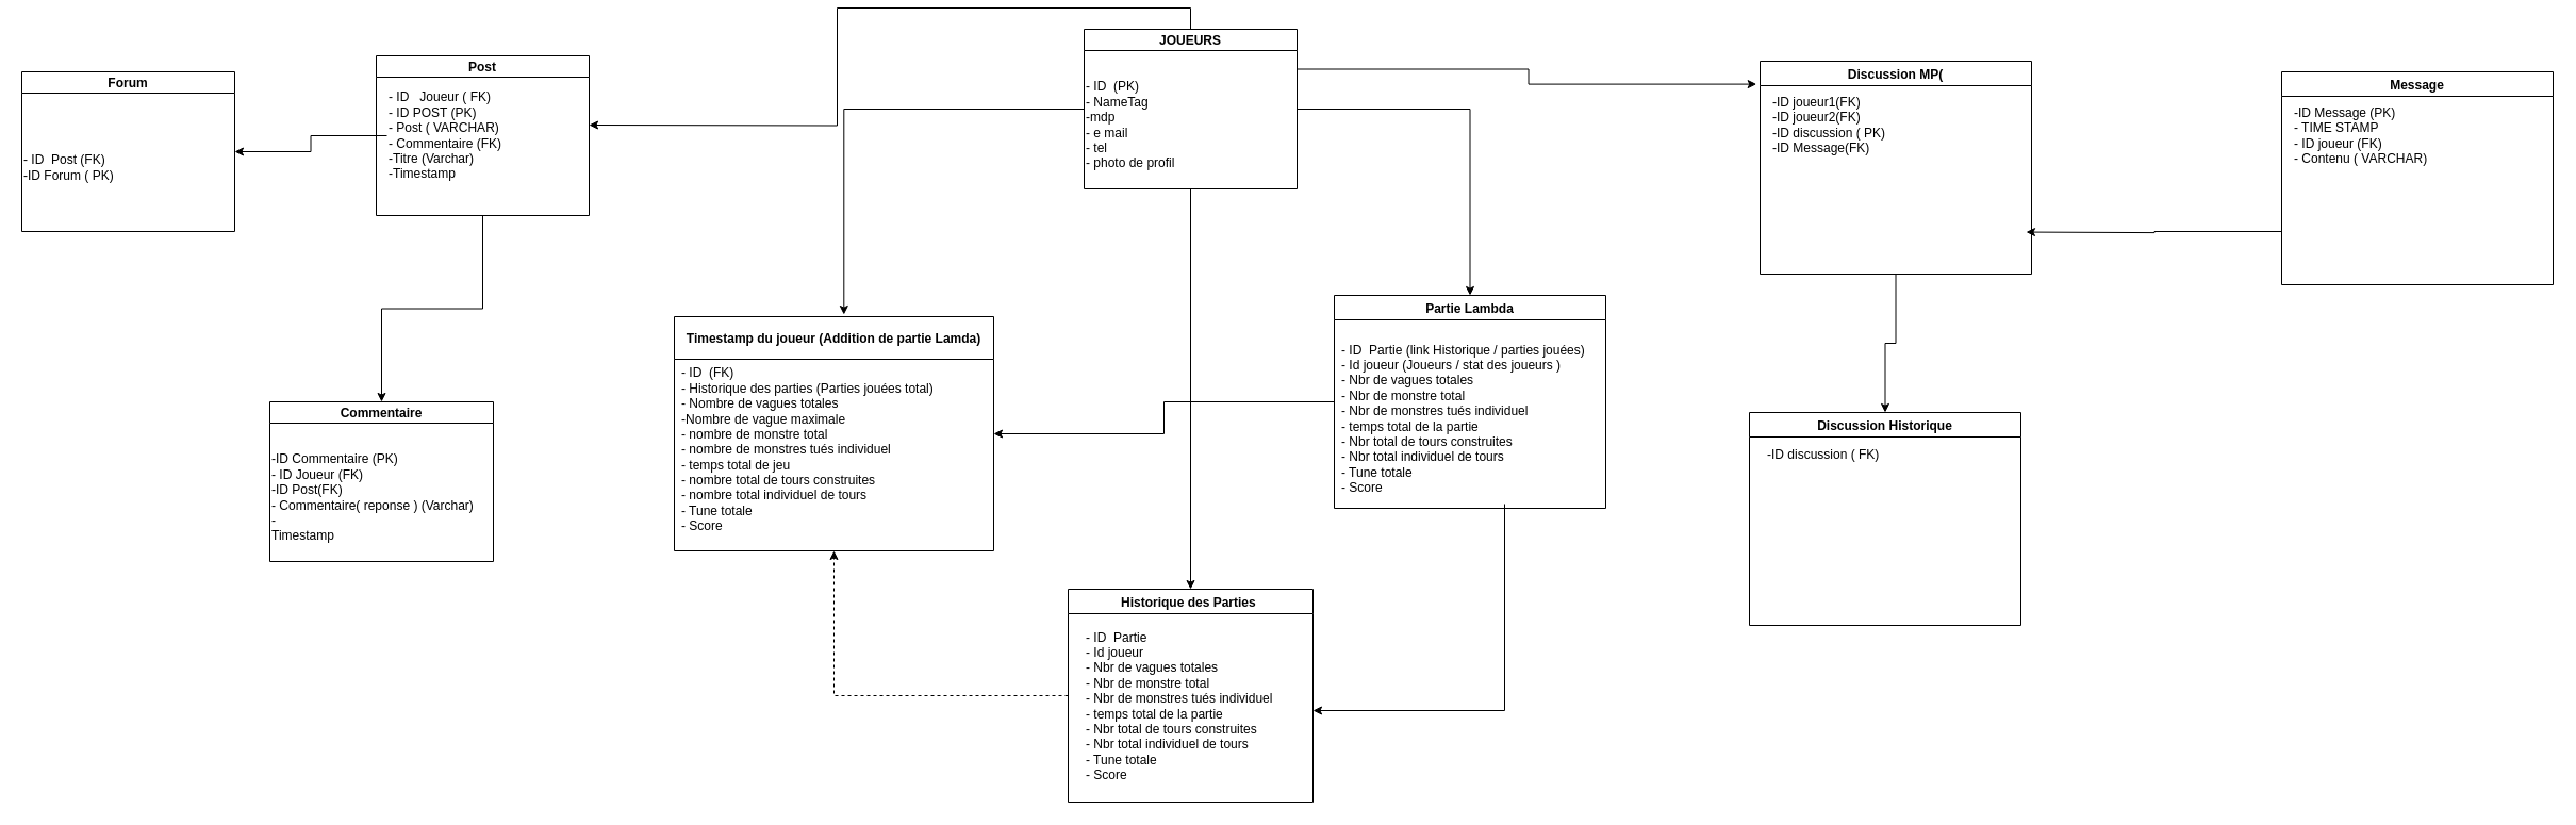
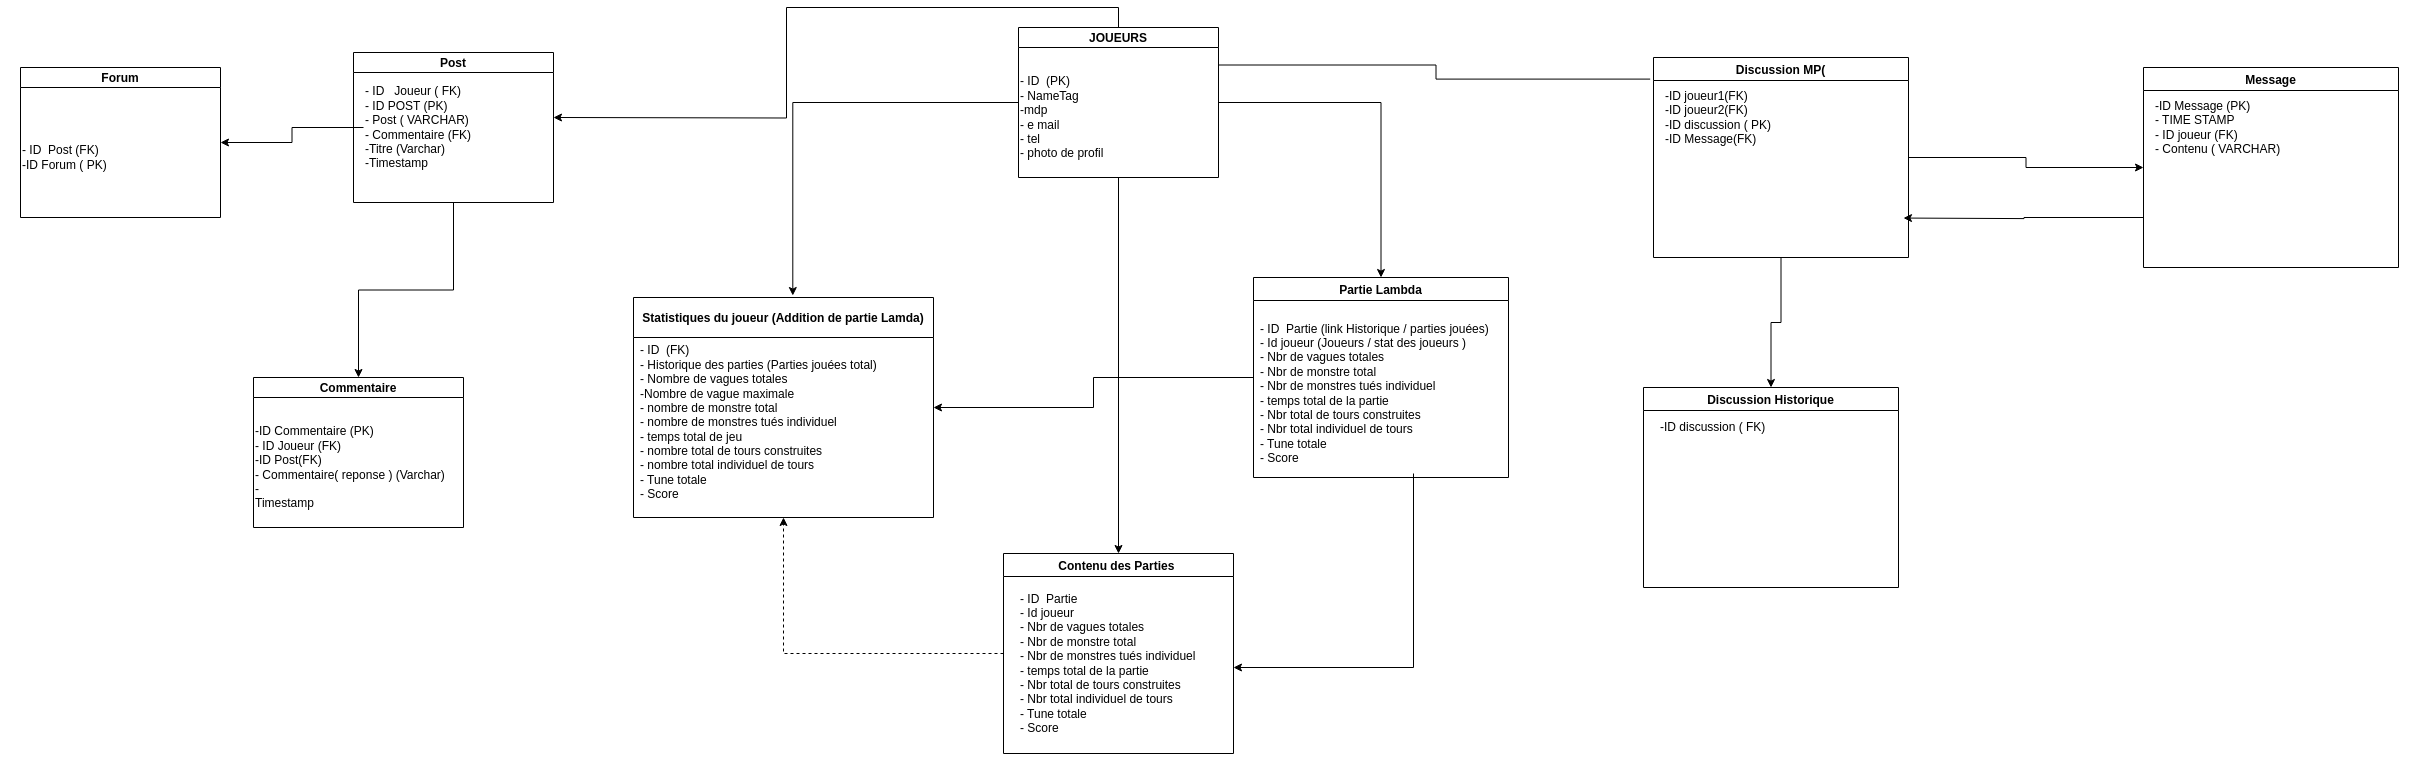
  <mxCell id="0" />
  <mxCell id="1" parent="0" />
  <mxCell id="2" style="edgeStyle=orthogonalEdgeStyle;rounded=0;orthogonalLoop=1;jettySize=auto;html=1;entryX=0.5;entryY=0;entryDx=0;entryDy=0;" parent="1" source="7" target="12" edge="1"><mxGeometry relative="1" as="geometry"><mxPoint x="1383" y="135" as="targetPoint" /></mxGeometry></mxCell>
  <mxCell id="3" style="edgeStyle=orthogonalEdgeStyle;rounded=0;orthogonalLoop=1;jettySize=auto;html=1;entryX=0.531;entryY=-0.009;entryDx=0;entryDy=0;entryPerimeter=0;" parent="1" source="7" target="9" edge="1"><mxGeometry relative="1" as="geometry" /></mxCell>
  <mxCell id="4" style="edgeStyle=orthogonalEdgeStyle;rounded=0;orthogonalLoop=1;jettySize=auto;html=1;" parent="1" source="7" target="15" edge="1"><mxGeometry relative="1" as="geometry" /></mxCell>
- <mxCell id="5" style="edgeStyle=orthogonalEdgeStyle;rounded=0;orthogonalLoop=1;jettySize=auto;html=1;exitX=1;exitY=0.25;exitDx=0;exitDy=0;entryX=-0.013;entryY=0.108;entryDx=0;entryDy=0;entryPerimeter=0;" edge="1" parent="1" source="7" target="20"><mxGeometry relative="1" as="geometry" /></mxCell>
+ <mxCell id="5" style="edgeStyle=orthogonalEdgeStyle;rounded=0;orthogonalLoop=1;jettySize=auto;html=1;exitX=1;exitY=0.25;exitDx=0;exitDy=0;entryX=-0.013;entryY=0.108;entryDx=0;entryDy=0;entryPerimeter=0;endArrow=none;" edge="1" parent="1" source="7" target="20"><mxGeometry relative="1" as="geometry" /></mxCell>
  <mxCell id="6" style="edgeStyle=orthogonalEdgeStyle;rounded=0;orthogonalLoop=1;jettySize=auto;html=1;exitX=0.5;exitY=0;exitDx=0;exitDy=0;" edge="1" parent="1" source="7"><mxGeometry relative="1" as="geometry"><mxPoint x="553" y="110" as="targetPoint" /></mxGeometry></mxCell>
  <mxCell id="7" value="JOUEURS" style="swimlane;startSize=20;" parent="1" vertex="1"><mxGeometry x="1018" y="20" width="200" height="150" as="geometry"><mxRectangle x="-90" y="-670" width="90" height="30" as="alternateBounds" /></mxGeometry></mxCell>
  <mxCell id="8" value="&lt;div style=&quot;&quot;&gt;&lt;span style=&quot;background-color: initial;&quot;&gt;- ID&amp;nbsp; (PK)&lt;/span&gt;&lt;/div&gt;&lt;div style=&quot;&quot;&gt;&lt;span style=&quot;background-color: initial;&quot;&gt;- NameTag&amp;nbsp;&lt;/span&gt;&lt;/div&gt;&lt;div style=&quot;&quot;&gt;&lt;span style=&quot;background-color: initial;&quot;&gt;-mdp&lt;/span&gt;&lt;/div&gt;&lt;div style=&quot;&quot;&gt;&lt;span style=&quot;background-color: initial;&quot;&gt;- e mail&lt;/span&gt;&lt;/div&gt;&lt;div style=&quot;&quot;&gt;&lt;span style=&quot;background-color: initial;&quot;&gt;- tel&lt;/span&gt;&lt;/div&gt;&lt;div style=&quot;&quot;&gt;&lt;span style=&quot;background-color: initial;&quot;&gt;- photo de profil&lt;/span&gt;&lt;/div&gt;" style="text;html=1;align=left;verticalAlign=middle;resizable=0;points=[];autosize=1;strokeColor=none;fillColor=none;" parent="7" vertex="1"><mxGeometry y="40" width="110" height="100" as="geometry" /></mxCell>
- <mxCell id="9" value="Timestamp du joueur (Addition de partie Lamda)" style="swimlane;startSize=40;" parent="1" vertex="1"><mxGeometry y="290" width="300" height="220" as="geometry" x="633"><mxRectangle x="-90" y="-670" width="90" height="30" as="alternateBounds" /></mxGeometry></mxCell>
+ <mxCell id="9" value="Statistiques du joueur (Addition de partie Lamda)" style="swimlane;startSize=40;" parent="1" vertex="1"><mxGeometry y="290" width="300" height="220" as="geometry" x="633"><mxRectangle x="-90" y="-670" width="90" height="30" as="alternateBounds" /></mxGeometry></mxCell>
  <mxCell id="10" value="&lt;div style=&quot;&quot;&gt;&lt;span style=&quot;background-color: initial;&quot;&gt;- ID&amp;nbsp; (FK)&lt;/span&gt;&lt;/div&gt;&lt;div style=&quot;&quot;&gt;&lt;span style=&quot;background-color: initial;&quot;&gt;- Historique des parties (Parties jouées total)&lt;/span&gt;&lt;/div&gt;&lt;div style=&quot;&quot;&gt;&lt;span style=&quot;background-color: initial;&quot;&gt;- Nombre de vagues totales&lt;/span&gt;&lt;/div&gt;&lt;div style=&quot;&quot;&gt;&lt;span style=&quot;background-color: initial;&quot;&gt;-Nombre de vague maximale&lt;/span&gt;&lt;/div&gt;&lt;div style=&quot;&quot;&gt;&lt;span style=&quot;background-color: initial;&quot;&gt;- nombre de monstre total&lt;/span&gt;&lt;/div&gt;&lt;div style=&quot;&quot;&gt;&lt;span style=&quot;background-color: initial;&quot;&gt;- nombre de monstres tués individuel&lt;/span&gt;&lt;/div&gt;&lt;div style=&quot;&quot;&gt;&lt;span style=&quot;background-color: initial;&quot;&gt;- temps total de jeu&lt;/span&gt;&lt;/div&gt;&lt;div style=&quot;&quot;&gt;&lt;span style=&quot;background-color: initial;&quot;&gt;- nombre total de tours construites&lt;/span&gt;&lt;/div&gt;&lt;div style=&quot;&quot;&gt;&lt;span style=&quot;background-color: initial;&quot;&gt;- nombre total individuel de tours&lt;/span&gt;&lt;/div&gt;&lt;div style=&quot;&quot;&gt;&lt;span style=&quot;background-color: initial;&quot;&gt;- Tune totale&lt;/span&gt;&lt;/div&gt;&lt;div style=&quot;&quot;&gt;&lt;span style=&quot;background-color: initial;&quot;&gt;- Score&lt;/span&gt;&lt;/div&gt;" style="text;html=1;align=left;verticalAlign=middle;resizable=0;points=[];autosize=1;strokeColor=none;fillColor=none;" parent="9" vertex="1"><mxGeometry x="5" y="40" width="260" height="170" as="geometry" /></mxCell>
  <mxCell id="11" style="edgeStyle=orthogonalEdgeStyle;rounded=0;orthogonalLoop=1;jettySize=auto;html=1;exitX=0;exitY=0.5;exitDx=0;exitDy=0;entryX=1;entryY=0.5;entryDx=0;entryDy=0;" parent="1" source="12" target="9" edge="1"><mxGeometry relative="1" as="geometry" /></mxCell>
  <mxCell id="12" value="Partie Lambda" style="swimlane;" parent="1" vertex="1"><mxGeometry x="1253" y="270" width="255" height="200" as="geometry" /></mxCell>
  <mxCell id="13" value="&lt;div&gt;&lt;span style=&quot;background-color: initial;&quot;&gt;- ID&amp;nbsp; Partie (link Historique / parties jouées)&lt;/span&gt;&lt;/div&gt;&lt;div&gt;- Id joueur (Joueurs / stat des joueurs )&lt;/div&gt;&lt;div&gt;&lt;span style=&quot;background-color: initial;&quot;&gt;- Nbr de vagues totales&lt;/span&gt;&lt;/div&gt;&lt;div&gt;&lt;span style=&quot;background-color: initial;&quot;&gt;- Nbr de monstre total&lt;/span&gt;&lt;/div&gt;&lt;div&gt;&lt;span style=&quot;background-color: initial;&quot;&gt;- Nbr de monstres tués individuel&lt;/span&gt;&lt;/div&gt;&lt;div&gt;&lt;span style=&quot;background-color: initial;&quot;&gt;- temps total de la partie&lt;/span&gt;&lt;/div&gt;&lt;div&gt;&lt;span style=&quot;background-color: initial;&quot;&gt;- Nbr total de tours construites&lt;/span&gt;&lt;/div&gt;&lt;div&gt;&lt;span style=&quot;background-color: initial;&quot;&gt;- Nbr total individuel de tours&lt;/span&gt;&lt;/div&gt;&lt;div&gt;&lt;span style=&quot;background-color: initial;&quot;&gt;- Tune totale&lt;/span&gt;&lt;/div&gt;&lt;div&gt;&lt;span style=&quot;background-color: initial;&quot;&gt;- Score&lt;/span&gt;&lt;/div&gt;" style="text;html=1;align=left;verticalAlign=middle;resizable=0;points=[];autosize=1;strokeColor=none;fillColor=none;" parent="12" vertex="1"><mxGeometry x="5" y="36" width="250" height="160" as="geometry" /></mxCell>
  <mxCell id="14" style="edgeStyle=orthogonalEdgeStyle;rounded=0;orthogonalLoop=1;jettySize=auto;html=1;exitX=0;exitY=0.5;exitDx=0;exitDy=0;entryX=0.5;entryY=1;entryDx=0;entryDy=0;dashed=1;" parent="1" source="15" target="9" edge="1"><mxGeometry relative="1" as="geometry" /></mxCell>
- <mxCell id="15" value="Historique des Parties " style="swimlane;" parent="1" vertex="1"><mxGeometry x="1003" y="546" width="230" height="200" as="geometry" /></mxCell>
+ <mxCell id="15" value="Contenu des Parties " style="swimlane;" parent="1" vertex="1"><mxGeometry x="1003" y="546" width="230" height="200" as="geometry" /></mxCell>
  <mxCell id="16" value="&lt;div&gt;&lt;span style=&quot;background-color: initial;&quot;&gt;- ID&amp;nbsp; Partie&lt;/span&gt;&lt;/div&gt;&lt;div&gt;- Id joueur&lt;/div&gt;&lt;div&gt;&lt;span style=&quot;background-color: initial;&quot;&gt;- Nbr de vagues totales&lt;/span&gt;&lt;/div&gt;&lt;div&gt;&lt;span style=&quot;background-color: initial;&quot;&gt;- Nbr de monstre total&lt;/span&gt;&lt;/div&gt;&lt;div&gt;&lt;span style=&quot;background-color: initial;&quot;&gt;- Nbr de monstres tués individuel&lt;/span&gt;&lt;/div&gt;&lt;div&gt;&lt;span style=&quot;background-color: initial;&quot;&gt;- temps total de la partie&lt;/span&gt;&lt;/div&gt;&lt;div&gt;&lt;span style=&quot;background-color: initial;&quot;&gt;- Nbr total de tours construites&lt;/span&gt;&lt;/div&gt;&lt;div&gt;&lt;span style=&quot;background-color: initial;&quot;&gt;- Nbr total individuel de tours&lt;/span&gt;&lt;/div&gt;&lt;div&gt;&lt;span style=&quot;background-color: initial;&quot;&gt;- Tune totale&lt;/span&gt;&lt;/div&gt;&lt;div&gt;&lt;span style=&quot;background-color: initial;&quot;&gt;- Score&lt;/span&gt;&lt;/div&gt;" style="text;html=1;align=left;verticalAlign=middle;resizable=0;points=[];autosize=1;strokeColor=none;fillColor=none;" parent="15" vertex="1"><mxGeometry x="15" y="30" width="200" height="160" as="geometry" /></mxCell>
  <mxCell id="17" style="edgeStyle=orthogonalEdgeStyle;rounded=0;orthogonalLoop=1;jettySize=auto;html=1;" parent="1" source="13" edge="1"><mxGeometry relative="1" as="geometry"><mxPoint x="1233" y="660" as="targetPoint" /><Array as="points"><mxPoint x="1413" y="660" /></Array></mxGeometry></mxCell>
  <mxCell id="18" style="edgeStyle=orthogonalEdgeStyle;rounded=0;orthogonalLoop=1;jettySize=auto;html=1;exitX=0.5;exitY=1;exitDx=0;exitDy=0;" edge="1" parent="1" source="20" target="22"><mxGeometry relative="1" as="geometry" /></mxCell>
+ <mxCell id="19" style="edgeStyle=orthogonalEdgeStyle;rounded=0;orthogonalLoop=1;jettySize=auto;html=1;exitX=1;exitY=0.5;exitDx=0;exitDy=0;entryX=0;entryY=0.5;entryDx=0;entryDy=0;" edge="1" parent="1" source="20" target="25"><mxGeometry relative="1" as="geometry" /></mxCell>
  <mxCell id="20" value="Discussion MP(" style="swimlane;" vertex="1" parent="1"><mxGeometry x="1653" y="50" width="255" height="200" as="geometry" /></mxCell>
  <mxCell id="21" value="-ID joueur1(FK)&lt;br&gt;-ID joueur2(FK)&lt;br&gt;-ID discussion ( PK)&lt;br&gt;-ID Message(FK)" style="text;html=1;align=left;verticalAlign=middle;resizable=0;points=[];autosize=1;strokeColor=none;fillColor=none;" vertex="1" parent="20"><mxGeometry x="10" y="25" width="130" height="70" as="geometry" /></mxCell>
  <mxCell id="22" value="Discussion Historique" style="swimlane;" vertex="1" parent="1"><mxGeometry x="1643" y="380" width="255" height="200" as="geometry" /></mxCell>
  <mxCell id="23" value="-ID discussion ( FK)" style="text;html=1;align=left;verticalAlign=middle;resizable=0;points=[];autosize=1;strokeColor=none;fillColor=none;" vertex="1" parent="22"><mxGeometry x="15" y="25" width="130" height="30" as="geometry" /></mxCell>
  <mxCell id="24" style="edgeStyle=orthogonalEdgeStyle;rounded=0;orthogonalLoop=1;jettySize=auto;html=1;exitX=0;exitY=0.75;exitDx=0;exitDy=0;" edge="1" parent="1" source="25"><mxGeometry relative="1" as="geometry"><mxPoint x="1903" y="210.556" as="targetPoint" /></mxGeometry></mxCell>
  <mxCell id="25" value="Message" style="swimlane;" vertex="1" parent="1"><mxGeometry x="2143" y="60" width="255" height="200" as="geometry" /></mxCell>
  <mxCell id="26" value="-ID Message (PK)&lt;br&gt;- TIME STAMP&lt;br&gt;- ID joueur (FK)&lt;br&gt;- Contenu ( VARCHAR)" style="text;html=1;align=left;verticalAlign=middle;resizable=0;points=[];autosize=1;strokeColor=none;fillColor=none;" vertex="1" parent="25"><mxGeometry x="10" y="25" width="150" height="70" as="geometry" /></mxCell>
  <mxCell id="27" value="Forum" style="swimlane;startSize=20;" vertex="1" parent="1"><mxGeometry x="20" y="60" width="200" height="150" as="geometry"><mxRectangle x="-90" y="-670" width="90" height="30" as="alternateBounds" /></mxGeometry></mxCell>
  <mxCell id="28" value="&lt;div style=&quot;&quot;&gt;&lt;span style=&quot;background-color: initial;&quot;&gt;- ID&amp;nbsp; Post (FK)&lt;/span&gt;&lt;/div&gt;&lt;div style=&quot;&quot;&gt;&lt;span style=&quot;background-color: initial;&quot;&gt;-ID Forum ( PK)&lt;/span&gt;&lt;/div&gt;" style="text;html=1;align=left;verticalAlign=middle;resizable=0;points=[];autosize=1;strokeColor=none;fillColor=none;" vertex="1" parent="27"><mxGeometry y="70" width="110" height="40" as="geometry" /></mxCell>
  <mxCell id="29" style="edgeStyle=orthogonalEdgeStyle;rounded=0;orthogonalLoop=1;jettySize=auto;html=1;exitX=0.5;exitY=1;exitDx=0;exitDy=0;" edge="1" parent="1" source="30" target="33"><mxGeometry relative="1" as="geometry" /></mxCell>
  <mxCell id="30" value="Post" style="swimlane;startSize=20;" vertex="1" parent="1"><mxGeometry x="353" y="45" width="200" height="150" as="geometry"><mxRectangle x="-90" y="-670" width="90" height="30" as="alternateBounds" /></mxGeometry></mxCell>
  <mxCell id="31" value="&lt;div style=&quot;&quot;&gt;&lt;span style=&quot;background-color: initial;&quot;&gt;- ID&amp;nbsp; &amp;nbsp;Joueur ( FK)&lt;/span&gt;&lt;/div&gt;&lt;div style=&quot;&quot;&gt;&lt;span style=&quot;background-color: initial;&quot;&gt;- ID POST (PK)&lt;/span&gt;&lt;/div&gt;&lt;div style=&quot;&quot;&gt;&lt;span style=&quot;background-color: initial;&quot;&gt;- Post ( VARCHAR)&lt;/span&gt;&lt;/div&gt;&lt;div style=&quot;&quot;&gt;&lt;span style=&quot;background-color: initial;&quot;&gt;- Commentaire (FK)&lt;/span&gt;&lt;/div&gt;&lt;div style=&quot;&quot;&gt;&lt;span style=&quot;background-color: initial;&quot;&gt;-Titre (Varchar)&lt;/span&gt;&lt;/div&gt;&lt;div style=&quot;&quot;&gt;&lt;span style=&quot;background-color: initial;&quot;&gt;-Timestamp&lt;/span&gt;&lt;/div&gt;" style="text;html=1;align=left;verticalAlign=middle;resizable=0;points=[];autosize=1;strokeColor=none;fillColor=none;" vertex="1" parent="30"><mxGeometry x="10" y="25" width="130" height="100" as="geometry" /></mxCell>
  <mxCell id="32" style="edgeStyle=orthogonalEdgeStyle;rounded=0;orthogonalLoop=1;jettySize=auto;html=1;entryX=1;entryY=0.5;entryDx=0;entryDy=0;" edge="1" parent="1" source="31" target="27"><mxGeometry relative="1" as="geometry" /></mxCell>
  <mxCell id="33" value="Commentaire" style="swimlane;startSize=20;" vertex="1" parent="1"><mxGeometry x="253" y="370" width="210" height="150" as="geometry"><mxRectangle x="-90" y="-670" width="90" height="30" as="alternateBounds" /></mxGeometry></mxCell>
  <mxCell id="34" value="&lt;div style=&quot;&quot;&gt;-ID Commentaire (PK)&lt;/div&gt;&lt;div style=&quot;&quot;&gt;- ID Joueur (FK)&lt;/div&gt;&lt;div style=&quot;&quot;&gt;-ID Post(FK)&lt;/div&gt;&lt;div style=&quot;&quot;&gt;- Commentaire( reponse ) (Varchar)&lt;/div&gt;&lt;div style=&quot;&quot;&gt;-&lt;/div&gt;Timestamp" style="text;html=1;align=left;verticalAlign=middle;resizable=0;points=[];autosize=1;strokeColor=none;fillColor=none;" vertex="1" parent="33"><mxGeometry y="40" width="210" height="100" as="geometry" /></mxCell>
